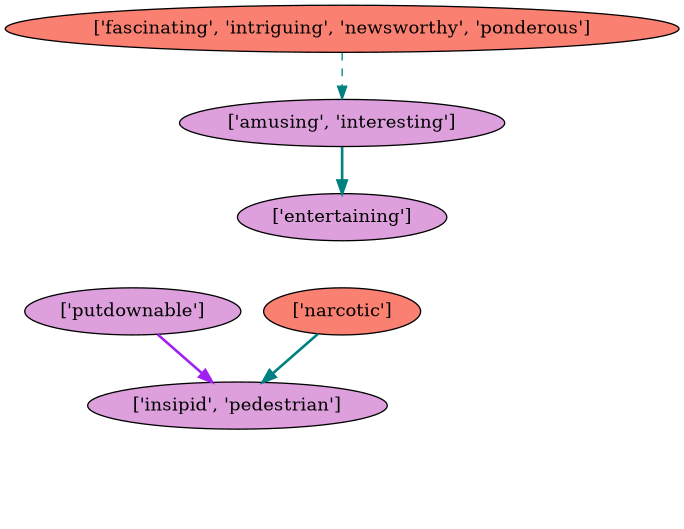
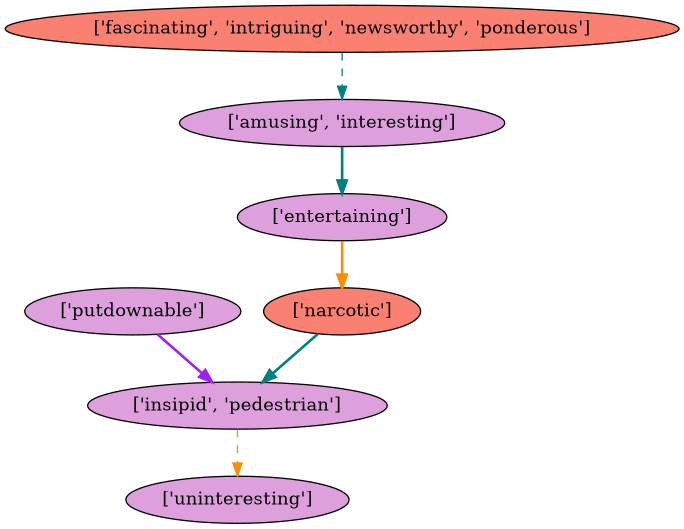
  strict digraph {
    node [fillcolor=plum style=filled]
    edge [color=teal style=bold]
    "['narcotic']" [fillcolor=salmon]
    "['entertaining']"
    "['putdownable']"
    "['insipid', 'pedestrian']"
+   "['uninteresting']"
    "['amusing', 'interesting']"
    "['fascinating', 'intriguing', 'newsworthy', 'ponderous']" [fillcolor=salmon]
    "['narcotic']" -> "['insipid', 'pedestrian']"
+   "['entertaining']" -> "['narcotic']" [color=darkorange]
    "['putdownable']" -> "['insipid', 'pedestrian']" [color=purple]
+   "['insipid', 'pedestrian']" -> "['uninteresting']" [color=darkorange style=dashed]
    "['amusing', 'interesting']" -> "['entertaining']"
    "['fascinating', 'intriguing', 'newsworthy', 'ponderous']" -> "['amusing', 'interesting']" [style=dashed]
  }
